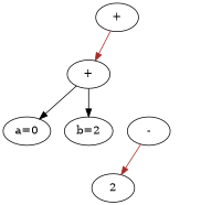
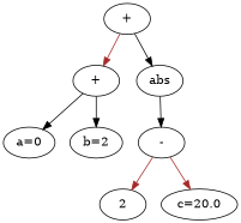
  digraph {
    edge [color=black]
    n1 [label="+"]
    n2 [label="+"]
+   n3 [label=abs]
    n4 [label="a=0"]
    n5 [label="b=2"]
    n6 [label="-"]
    n7 [label=2]
+   n8 [label="c=20.0"]
    n1 -> n2 [color=brown]
+   n1 -> n3
    n2 -> n4
    n2 -> n5
+   n3 -> n6
    n6 -> n7 [color=brown]
+   n6 -> n8 [color=brown]
  }
